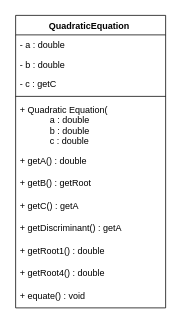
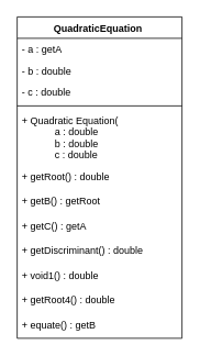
  <mxCell id="0" />
  <mxCell id="1" parent="0" />
  <mxCell id="2" value="QuadraticEquation " style="swimlane;fontStyle=1;align=center;verticalAlign=top;childLayout=stackLayout;horizontal=1;startSize=26;horizontalStack=0;resizeParent=1;resizeParentMax=0;resizeLast=0;collapsible=1;marginBottom=0;" vertex="1" parent="1"><mxGeometry x="20" y="20" width="200" height="390" as="geometry" /></mxCell>
- <mxCell id="3" value="- a : double" style="text;strokeColor=none;fillColor=none;align=left;verticalAlign=top;spacingLeft=4;spacingRight=4;overflow=hidden;rotatable=0;points=[[0,0.5],[1,0.5]];portConstraint=eastwest;" vertex="1" parent="2"><mxGeometry y="26" width="200" height="26" as="geometry" /></mxCell>
+ <mxCell id="3" value="- a : getA" style="text;strokeColor=none;fillColor=none;align=left;verticalAlign=top;spacingLeft=4;spacingRight=4;overflow=hidden;rotatable=0;points=[[0,0.5],[1,0.5]];portConstraint=eastwest;" vertex="1" parent="2"><mxGeometry y="26" width="200" height="26" as="geometry" /></mxCell>
  <mxCell id="4" value="- b : double" style="text;strokeColor=none;fillColor=none;align=left;verticalAlign=top;spacingLeft=4;spacingRight=4;overflow=hidden;rotatable=0;points=[[0,0.5],[1,0.5]];portConstraint=eastwest;" vertex="1" parent="2"><mxGeometry y="52" width="200" height="26" as="geometry" /></mxCell>
- <mxCell id="5" value="- c : getC" style="text;strokeColor=none;fillColor=none;align=left;verticalAlign=top;spacingLeft=4;spacingRight=4;overflow=hidden;rotatable=0;points=[[0,0.5],[1,0.5]];portConstraint=eastwest;" vertex="1" parent="2"><mxGeometry y="78" width="200" height="26" as="geometry" /></mxCell>
+ <mxCell id="5" value="- c : double" style="text;strokeColor=none;fillColor=none;align=left;verticalAlign=top;spacingLeft=4;spacingRight=4;overflow=hidden;rotatable=0;points=[[0,0.5],[1,0.5]];portConstraint=eastwest;" vertex="1" parent="2"><mxGeometry y="78" width="200" height="26" as="geometry" /></mxCell>
  <mxCell id="6" value="" style="line;strokeWidth=1;fillColor=none;align=left;verticalAlign=middle;spacingTop=-1;spacingLeft=3;spacingRight=3;rotatable=0;labelPosition=right;points=[];portConstraint=eastwest;strokeColor=inherit;" vertex="1" parent="2"><mxGeometry y="104" width="200" height="8" as="geometry" /></mxCell>
  <mxCell id="7" value="+ Quadratic Equation(&#10;            a : double&#10;            b : double&#10;            c : double&#10;" style="text;strokeColor=none;fillColor=none;align=left;verticalAlign=top;spacingLeft=4;spacingRight=4;overflow=hidden;rotatable=0;points=[[0,0.5],[1,0.5]];portConstraint=eastwest;" vertex="1" parent="2"><mxGeometry y="112" width="200" height="68" as="geometry" /></mxCell>
- <mxCell id="8" value="+ getA() : double" style="text;strokeColor=none;fillColor=none;align=left;verticalAlign=top;spacingLeft=4;spacingRight=4;overflow=hidden;rotatable=0;points=[[0,0.5],[1,0.5]];portConstraint=eastwest;" vertex="1" parent="2"><mxGeometry y="180" width="200" height="30" as="geometry" /></mxCell>
+ <mxCell id="8" value="+ getRoot() : double" style="text;strokeColor=none;fillColor=none;align=left;verticalAlign=top;spacingLeft=4;spacingRight=4;overflow=hidden;rotatable=0;points=[[0,0.5],[1,0.5]];portConstraint=eastwest;" vertex="1" parent="2"><mxGeometry y="180" width="200" height="30" as="geometry" /></mxCell>
  <mxCell id="9" value="+ getB() : getRoot" style="text;strokeColor=none;fillColor=none;align=left;verticalAlign=top;spacingLeft=4;spacingRight=4;overflow=hidden;rotatable=0;points=[[0,0.5],[1,0.5]];portConstraint=eastwest;" vertex="1" parent="2"><mxGeometry y="210" width="200" height="30" as="geometry" /></mxCell>
  <mxCell id="10" value="+ getC() : getA" style="text;strokeColor=none;fillColor=none;align=left;verticalAlign=top;spacingLeft=4;spacingRight=4;overflow=hidden;rotatable=0;points=[[0,0.5],[1,0.5]];portConstraint=eastwest;" vertex="1" parent="2"><mxGeometry y="240" width="200" height="30" as="geometry" /></mxCell>
- <mxCell id="11" value="+ getDiscriminant() : getA" style="text;strokeColor=none;fillColor=none;align=left;verticalAlign=top;spacingLeft=4;spacingRight=4;overflow=hidden;rotatable=0;points=[[0,0.5],[1,0.5]];portConstraint=eastwest;" vertex="1" parent="2"><mxGeometry y="270" width="200" height="30" as="geometry" /></mxCell>
- <mxCell id="12" value="+ getRoot1() : double" style="text;strokeColor=none;fillColor=none;align=left;verticalAlign=top;spacingLeft=4;spacingRight=4;overflow=hidden;rotatable=0;points=[[0,0.5],[1,0.5]];portConstraint=eastwest;" vertex="1" parent="2"><mxGeometry y="300" width="200" height="30" as="geometry" /></mxCell>
+ <mxCell id="11" value="+ getDiscriminant() : double" style="text;strokeColor=none;fillColor=none;align=left;verticalAlign=top;spacingLeft=4;spacingRight=4;overflow=hidden;rotatable=0;points=[[0,0.5],[1,0.5]];portConstraint=eastwest;" vertex="1" parent="2"><mxGeometry y="270" width="200" height="30" as="geometry" /></mxCell>
+ <mxCell id="12" value="+ void1() : double" style="text;strokeColor=none;fillColor=none;align=left;verticalAlign=top;spacingLeft=4;spacingRight=4;overflow=hidden;rotatable=0;points=[[0,0.5],[1,0.5]];portConstraint=eastwest;" vertex="1" parent="2"><mxGeometry y="300" width="200" height="30" as="geometry" /></mxCell>
  <mxCell id="13" value="+ getRoot4() : double" style="text;strokeColor=none;fillColor=none;align=left;verticalAlign=top;spacingLeft=4;spacingRight=4;overflow=hidden;rotatable=0;points=[[0,0.5],[1,0.5]];portConstraint=eastwest;" vertex="1" parent="2"><mxGeometry y="330" width="200" height="30" as="geometry" /></mxCell>
- <mxCell id="14" value="+ equate() : void" style="text;strokeColor=none;fillColor=none;align=left;verticalAlign=top;spacingLeft=4;spacingRight=4;overflow=hidden;rotatable=0;points=[[0,0.5],[1,0.5]];portConstraint=eastwest;" vertex="1" parent="2"><mxGeometry y="360" width="200" height="30" as="geometry" /></mxCell>
+ <mxCell id="14" value="+ equate() : getB" style="text;strokeColor=none;fillColor=none;align=left;verticalAlign=top;spacingLeft=4;spacingRight=4;overflow=hidden;rotatable=0;points=[[0,0.5],[1,0.5]];portConstraint=eastwest;" vertex="1" parent="2"><mxGeometry y="360" width="200" height="30" as="geometry" /></mxCell>
